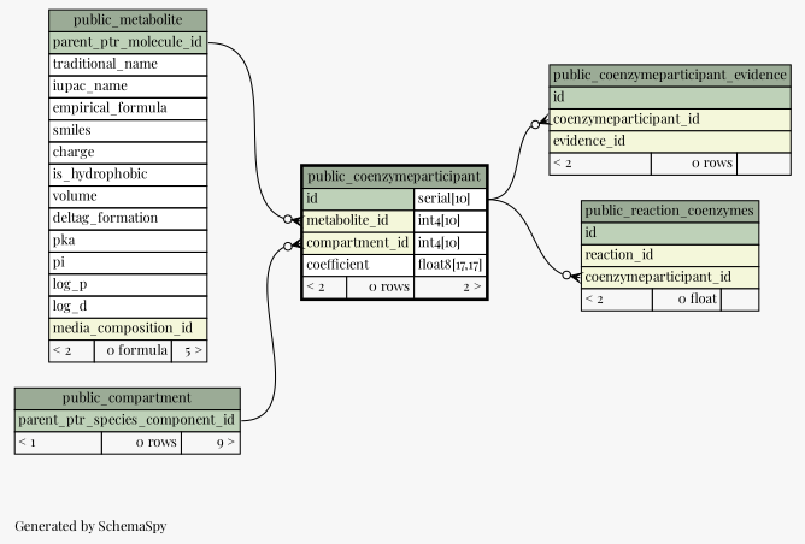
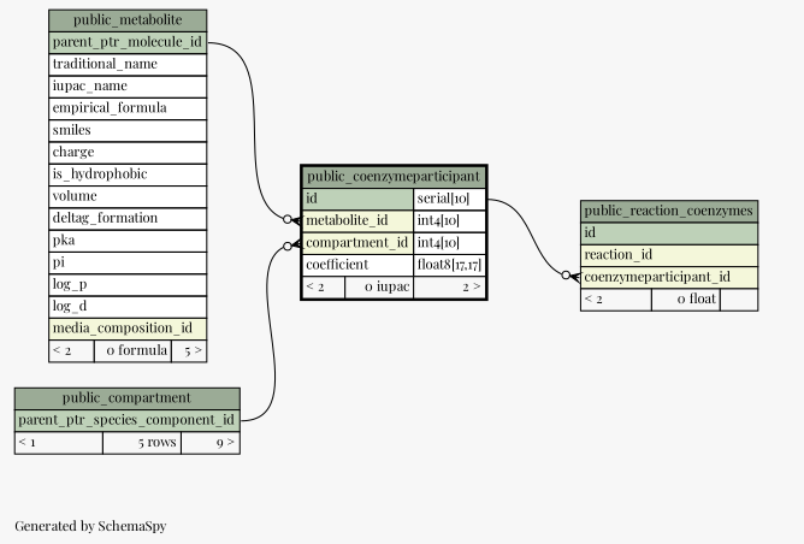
  digraph {
    bgcolor="#f7f7f7"
    fontname="Playfair Display"
    fontsize=11
    label="\nGenerated by SchemaSpy"
    labeljust=l
    nodesep=0.18
    rankdir=RL
    ranksep=0.46
    node [fontname="Playfair Display" fontsize=11 shape=plaintext]
    edge [arrowhead=none arrowsize=0.8 arrowtail=crowodot dir=back fontname="Playfair Display" headport="id.type:e" tailport="coenzymeparticipant_id:w"]
-   n1 [label=<     <TABLE BORDER="2" CELLBORDER="1" CELLSPACING="0" BGCOLOR="#ffffff">       <TR><TD COLSPAN="3" BGCOLOR="#9bab96" ALIGN="CENTER">public_coenzymeparticipant</TD></TR>       <TR><TD PORT="id" COLSPAN="2" BGCOLOR="#bed1b8" ALIGN="LEFT">id</TD><TD PORT="id.type" ALIGN="LEFT">serial[10]</TD></TR>       <TR><TD PORT="metabolite_id" COLSPAN="2" BGCOLOR="#f4f7da" ALIGN="LEFT">metabolite_id</TD><TD PORT="metabolite_id.type" ALIGN="LEFT">int4[10]</TD></TR>       <TR><TD PORT="compartment_id" COLSPAN="2" BGCOLOR="#f4f7da" ALIGN="LEFT">compartment_id</TD><TD PORT="compartment_id.type" ALIGN="LEFT">int4[10]</TD></TR>       <TR><TD PORT="coefficient" COLSPAN="2" ALIGN="LEFT">coefficient</TD><TD PORT="coefficient.type" ALIGN="LEFT">float8[17,17]</TD></TR>       <TR><TD ALIGN="LEFT" BGCOLOR="#f7f7f7">&lt; 2</TD><TD ALIGN="RIGHT" BGCOLOR="#f7f7f7">0 rows</TD><TD ALIGN="RIGHT" BGCOLOR="#f7f7f7">2 &gt;</TD></TR>     </TABLE>>]
-   n2 [label=<     <TABLE BORDER="0" CELLBORDER="1" CELLSPACING="0" BGCOLOR="#ffffff">       <TR><TD COLSPAN="3" BGCOLOR="#9bab96" ALIGN="CENTER">public_compartment</TD></TR>       <TR><TD PORT="parent_ptr_species_component_id" COLSPAN="3" BGCOLOR="#bed1b8" ALIGN="LEFT">parent_ptr_species_component_id</TD></TR>       <TR><TD ALIGN="LEFT" BGCOLOR="#f7f7f7">&lt; 1</TD><TD ALIGN="RIGHT" BGCOLOR="#f7f7f7">0 rows</TD><TD ALIGN="RIGHT" BGCOLOR="#f7f7f7">9 &gt;</TD></TR>     </TABLE>>]
+   n1 [label=<     <TABLE BORDER="2" CELLBORDER="1" CELLSPACING="0" BGCOLOR="#ffffff">       <TR><TD COLSPAN="3" BGCOLOR="#9bab96" ALIGN="CENTER">public_coenzymeparticipant</TD></TR>       <TR><TD PORT="id" COLSPAN="2" BGCOLOR="#bed1b8" ALIGN="LEFT">id</TD><TD PORT="id.type" ALIGN="LEFT">serial[10]</TD></TR>       <TR><TD PORT="metabolite_id" COLSPAN="2" BGCOLOR="#f4f7da" ALIGN="LEFT">metabolite_id</TD><TD PORT="metabolite_id.type" ALIGN="LEFT">int4[10]</TD></TR>       <TR><TD PORT="compartment_id" COLSPAN="2" BGCOLOR="#f4f7da" ALIGN="LEFT">compartment_id</TD><TD PORT="compartment_id.type" ALIGN="LEFT">int4[10]</TD></TR>       <TR><TD PORT="coefficient" COLSPAN="2" ALIGN="LEFT">coefficient</TD><TD PORT="coefficient.type" ALIGN="LEFT">float8[17,17]</TD></TR>       <TR><TD ALIGN="LEFT" BGCOLOR="#f7f7f7">&lt; 2</TD><TD ALIGN="RIGHT" BGCOLOR="#f7f7f7">0 iupac</TD><TD ALIGN="RIGHT" BGCOLOR="#f7f7f7">2 &gt;</TD></TR>     </TABLE>>]
+   n2 [label=<     <TABLE BORDER="0" CELLBORDER="1" CELLSPACING="0" BGCOLOR="#ffffff">       <TR><TD COLSPAN="3" BGCOLOR="#9bab96" ALIGN="CENTER">public_compartment</TD></TR>       <TR><TD PORT="parent_ptr_species_component_id" COLSPAN="3" BGCOLOR="#bed1b8" ALIGN="LEFT">parent_ptr_species_component_id</TD></TR>       <TR><TD ALIGN="LEFT" BGCOLOR="#f7f7f7">&lt; 1</TD><TD ALIGN="RIGHT" BGCOLOR="#f7f7f7">5 rows</TD><TD ALIGN="RIGHT" BGCOLOR="#f7f7f7">9 &gt;</TD></TR>     </TABLE>>]
    n3 [label=<     <TABLE BORDER="0" CELLBORDER="1" CELLSPACING="0" BGCOLOR="#ffffff">       <TR><TD COLSPAN="3" BGCOLOR="#9bab96" ALIGN="CENTER">public_metabolite</TD></TR>       <TR><TD PORT="parent_ptr_molecule_id" COLSPAN="3" BGCOLOR="#bed1b8" ALIGN="LEFT">parent_ptr_molecule_id</TD></TR>       <TR><TD PORT="traditional_name" COLSPAN="3" ALIGN="LEFT">traditional_name</TD></TR>       <TR><TD PORT="iupac_name" COLSPAN="3" ALIGN="LEFT">iupac_name</TD></TR>       <TR><TD PORT="empirical_formula" COLSPAN="3" ALIGN="LEFT">empirical_formula</TD></TR>       <TR><TD PORT="smiles" COLSPAN="3" ALIGN="LEFT">smiles</TD></TR>       <TR><TD PORT="charge" COLSPAN="3" ALIGN="LEFT">charge</TD></TR>       <TR><TD PORT="is_hydrophobic" COLSPAN="3" ALIGN="LEFT">is_hydrophobic</TD></TR>       <TR><TD PORT="volume" COLSPAN="3" ALIGN="LEFT">volume</TD></TR>       <TR><TD PORT="deltag_formation" COLSPAN="3" ALIGN="LEFT">deltag_formation</TD></TR>       <TR><TD PORT="pka" COLSPAN="3" ALIGN="LEFT">pka</TD></TR>       <TR><TD PORT="pi" COLSPAN="3" ALIGN="LEFT">pi</TD></TR>       <TR><TD PORT="log_p" COLSPAN="3" ALIGN="LEFT">log_p</TD></TR>       <TR><TD PORT="log_d" COLSPAN="3" ALIGN="LEFT">log_d</TD></TR>       <TR><TD PORT="media_composition_id" COLSPAN="3" BGCOLOR="#f4f7da" ALIGN="LEFT">media_composition_id</TD></TR>       <TR><TD ALIGN="LEFT" BGCOLOR="#f7f7f7">&lt; 2</TD><TD ALIGN="RIGHT" BGCOLOR="#f7f7f7">0 formula</TD><TD ALIGN="RIGHT" BGCOLOR="#f7f7f7">5 &gt;</TD></TR>     </TABLE>>]
-   n4 [label=<     <TABLE BORDER="0" CELLBORDER="1" CELLSPACING="0" BGCOLOR="#ffffff">       <TR><TD COLSPAN="3" BGCOLOR="#9bab96" ALIGN="CENTER">public_coenzymeparticipant_evidence</TD></TR>       <TR><TD PORT="id" COLSPAN="3" BGCOLOR="#bed1b8" ALIGN="LEFT">id</TD></TR>       <TR><TD PORT="coenzymeparticipant_id" COLSPAN="3" BGCOLOR="#f4f7da" ALIGN="LEFT">coenzymeparticipant_id</TD></TR>       <TR><TD PORT="evidence_id" COLSPAN="3" BGCOLOR="#f4f7da" ALIGN="LEFT">evidence_id</TD></TR>       <TR><TD ALIGN="LEFT" BGCOLOR="#f7f7f7">&lt; 2</TD><TD ALIGN="RIGHT" BGCOLOR="#f7f7f7">0 rows</TD><TD ALIGN="RIGHT" BGCOLOR="#f7f7f7">  </TD></TR>     </TABLE>>]
    n5 [label=<     <TABLE BORDER="0" CELLBORDER="1" CELLSPACING="0" BGCOLOR="#ffffff">       <TR><TD COLSPAN="3" BGCOLOR="#9bab96" ALIGN="CENTER">public_reaction_coenzymes</TD></TR>       <TR><TD PORT="id" COLSPAN="3" BGCOLOR="#bed1b8" ALIGN="LEFT">id</TD></TR>       <TR><TD PORT="reaction_id" COLSPAN="3" BGCOLOR="#f4f7da" ALIGN="LEFT">reaction_id</TD></TR>       <TR><TD PORT="coenzymeparticipant_id" COLSPAN="3" BGCOLOR="#f4f7da" ALIGN="LEFT">coenzymeparticipant_id</TD></TR>       <TR><TD ALIGN="LEFT" BGCOLOR="#f7f7f7">&lt; 2</TD><TD ALIGN="RIGHT" BGCOLOR="#f7f7f7">0 float</TD><TD ALIGN="RIGHT" BGCOLOR="#f7f7f7">  </TD></TR>     </TABLE>>]
    n1 -> n2 [headport="parent_ptr_species_component_id:e" tailport="compartment_id:w"]
    n1 -> n3 [headport="parent_ptr_molecule_id:e" tailport="metabolite_id:w"]
-   n4 -> n1
    n5 -> n1
  }
